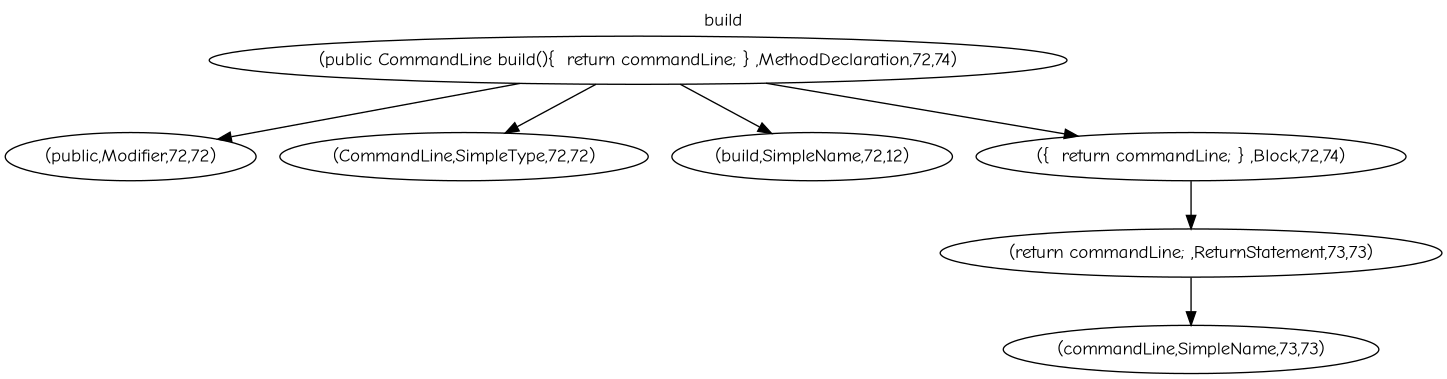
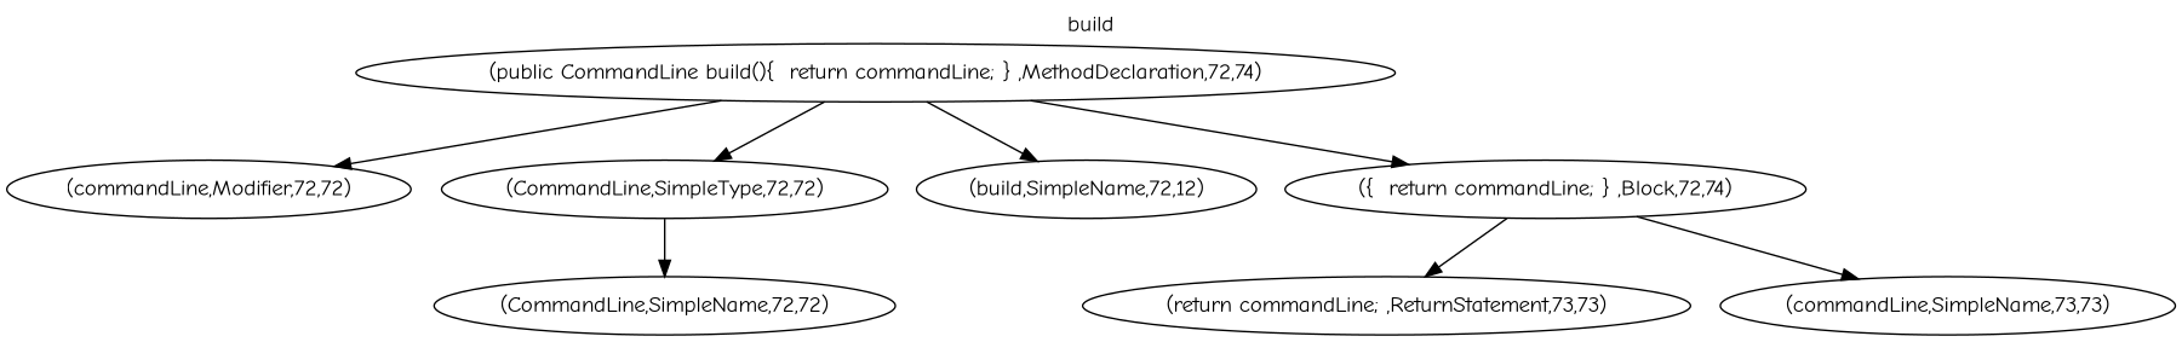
  digraph {
    concentrate=true
    fontname="Comic Neue"
    label=build
    labelloc=t
    node [endLineNumber=72 fontname="Comic Neue" startLineNumber=72 type=42]
    edge [fontname="Comic Neue"]
    n1 [endLineNumber=74 label="(public CommandLine build(){  return commandLine; } ,MethodDeclaration,72,74)" type=31]
-   n2 [label="(public,Modifier,72,72)" type=83]
+   n2 [label="(commandLine,Modifier,72,72)" type=83]
    n3 [label="(CommandLine,SimpleType,72,72)" type=43]
    n4 [label="(build,SimpleName,72,12)"]
    n5 [endLineNumber=74 label="({  return commandLine; } ,Block,72,74)" type=8]
+   n6 [label="(CommandLine,SimpleName,72,72)"]
    n7 [endLineNumber=73 label="(return commandLine; ,ReturnStatement,73,73)" startLineNumber=73 type=41]
    n8 [endLineNumber=73 label="(commandLine,SimpleName,73,73)" startLineNumber=73]
    n1 -> n2
    n1 -> n3
    n1 -> n4
    n1 -> n5
+   n3 -> n6
    n5 -> n7
-   n7 -> n8
+   n5 -> n8
  }
